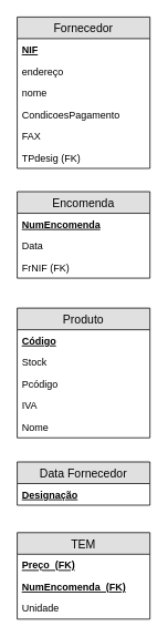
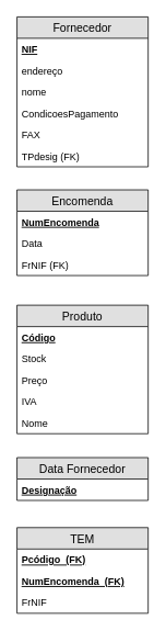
  <mxCell id="0" />
  <mxCell id="1" parent="0" />
  <mxCell id="2" value="Fornecedor" style="swimlane;fontStyle=0;childLayout=stackLayout;horizontal=1;startSize=26;fillColor=#e0e0e0;horizontalStack=0;resizeParent=1;resizeParentMax=0;resizeLast=0;collapsible=1;marginBottom=0;swimlaneFillColor=#ffffff;align=center;fontSize=14;" parent="1" vertex="1"><mxGeometry x="20" y="20" width="160" height="182" as="geometry" /></mxCell>
  <mxCell id="3" value="NIF" style="text;strokeColor=none;fillColor=none;spacingLeft=4;spacingRight=4;overflow=hidden;rotatable=0;points=[[0,0.5],[1,0.5]];portConstraint=eastwest;fontSize=12;fontStyle=5" parent="2" vertex="1"><mxGeometry y="26" width="160" height="26" as="geometry" /></mxCell>
  <mxCell id="4" value="endereço" style="text;strokeColor=none;fillColor=none;spacingLeft=4;spacingRight=4;overflow=hidden;rotatable=0;points=[[0,0.5],[1,0.5]];portConstraint=eastwest;fontSize=12;" parent="2" vertex="1"><mxGeometry y="52" width="160" height="26" as="geometry" /></mxCell>
  <mxCell id="5" value="nome" style="text;strokeColor=none;fillColor=none;spacingLeft=4;spacingRight=4;overflow=hidden;rotatable=0;points=[[0,0.5],[1,0.5]];portConstraint=eastwest;fontSize=12;" parent="2" vertex="1"><mxGeometry y="78" width="160" height="26" as="geometry" /></mxCell>
  <mxCell id="6" value="CondicoesPagamento" style="text;strokeColor=none;fillColor=none;spacingLeft=4;spacingRight=4;overflow=hidden;rotatable=0;points=[[0,0.5],[1,0.5]];portConstraint=eastwest;fontSize=12;" parent="2" vertex="1"><mxGeometry y="104" width="160" height="26" as="geometry" /></mxCell>
  <mxCell id="7" value="FAX" style="text;strokeColor=none;fillColor=none;spacingLeft=4;spacingRight=4;overflow=hidden;rotatable=0;points=[[0,0.5],[1,0.5]];portConstraint=eastwest;fontSize=12;" parent="2" vertex="1"><mxGeometry y="130" width="160" height="26" as="geometry" /></mxCell>
  <mxCell id="8" value="TPdesig (FK)" style="text;strokeColor=none;fillColor=none;spacingLeft=4;spacingRight=4;overflow=hidden;rotatable=0;points=[[0,0.5],[1,0.5]];portConstraint=eastwest;fontSize=12;" parent="2" vertex="1"><mxGeometry y="156" width="160" height="26" as="geometry" /></mxCell>
  <mxCell id="9" value="Encomenda" style="swimlane;fontStyle=0;childLayout=stackLayout;horizontal=1;startSize=26;fillColor=#e0e0e0;horizontalStack=0;resizeParent=1;resizeParentMax=0;resizeLast=0;collapsible=1;marginBottom=0;swimlaneFillColor=#ffffff;align=center;fontSize=14;" parent="1" vertex="1"><mxGeometry x="20" y="230" width="160" height="104" as="geometry" /></mxCell>
  <mxCell id="10" value="NumEncomenda" style="text;strokeColor=none;fillColor=none;spacingLeft=4;spacingRight=4;overflow=hidden;rotatable=0;points=[[0,0.5],[1,0.5]];portConstraint=eastwest;fontSize=12;fontStyle=5" parent="9" vertex="1"><mxGeometry y="26" width="160" height="26" as="geometry" /></mxCell>
  <mxCell id="11" value="Data" style="text;strokeColor=none;fillColor=none;spacingLeft=4;spacingRight=4;overflow=hidden;rotatable=0;points=[[0,0.5],[1,0.5]];portConstraint=eastwest;fontSize=12;fontStyle=0" parent="9" vertex="1"><mxGeometry y="52" width="160" height="26" as="geometry" /></mxCell>
  <mxCell id="12" value="FrNIF (FK)" style="text;strokeColor=none;fillColor=none;spacingLeft=4;spacingRight=4;overflow=hidden;rotatable=0;points=[[0,0.5],[1,0.5]];portConstraint=eastwest;fontSize=12;fontStyle=0" parent="9" vertex="1"><mxGeometry y="78" width="160" height="26" as="geometry" /></mxCell>
  <mxCell id="13" value="TEM" style="swimlane;fontStyle=0;childLayout=stackLayout;horizontal=1;startSize=26;fillColor=#e0e0e0;horizontalStack=0;resizeParent=1;resizeParentMax=0;resizeLast=0;collapsible=1;marginBottom=0;swimlaneFillColor=#ffffff;align=center;fontSize=14;" parent="1" vertex="1"><mxGeometry x="20" y="640" width="160" height="104" as="geometry" /></mxCell>
- <mxCell id="14" value="Preço  (FK)" style="text;strokeColor=none;fillColor=none;spacingLeft=4;spacingRight=4;overflow=hidden;rotatable=0;points=[[0,0.5],[1,0.5]];portConstraint=eastwest;fontSize=12;fontStyle=5" parent="13" vertex="1"><mxGeometry y="26" width="160" height="26" as="geometry" /></mxCell>
+ <mxCell id="14" value="Pcódigo  (FK)" style="text;strokeColor=none;fillColor=none;spacingLeft=4;spacingRight=4;overflow=hidden;rotatable=0;points=[[0,0.5],[1,0.5]];portConstraint=eastwest;fontSize=12;fontStyle=5" parent="13" vertex="1"><mxGeometry y="26" width="160" height="26" as="geometry" /></mxCell>
  <mxCell id="15" value="NumEncomenda  (FK)" style="text;strokeColor=none;fillColor=none;spacingLeft=4;spacingRight=4;overflow=hidden;rotatable=0;points=[[0,0.5],[1,0.5]];portConstraint=eastwest;fontSize=12;fontStyle=5" parent="13" vertex="1"><mxGeometry y="52" width="160" height="26" as="geometry" /></mxCell>
- <mxCell id="16" value="Unidade" style="text;strokeColor=none;fillColor=none;spacingLeft=4;spacingRight=4;overflow=hidden;rotatable=0;points=[[0,0.5],[1,0.5]];portConstraint=eastwest;fontSize=12;" parent="13" vertex="1"><mxGeometry y="78" width="160" height="26" as="geometry" /></mxCell>
+ <mxCell id="16" value="FrNIF" style="text;strokeColor=none;fillColor=none;spacingLeft=4;spacingRight=4;overflow=hidden;rotatable=0;points=[[0,0.5],[1,0.5]];portConstraint=eastwest;fontSize=12;" parent="13" vertex="1"><mxGeometry y="78" width="160" height="26" as="geometry" /></mxCell>
  <mxCell id="17" value="Data Fornecedor" style="swimlane;fontStyle=0;childLayout=stackLayout;horizontal=1;startSize=26;fillColor=#e0e0e0;horizontalStack=0;resizeParent=1;resizeParentMax=0;resizeLast=0;collapsible=1;marginBottom=0;swimlaneFillColor=#ffffff;align=center;fontSize=14;" parent="1" vertex="1"><mxGeometry x="20" y="555" width="160" height="52" as="geometry" /></mxCell>
  <mxCell id="18" value="Designação" style="text;strokeColor=none;fillColor=none;spacingLeft=4;spacingRight=4;overflow=hidden;rotatable=0;points=[[0,0.5],[1,0.5]];portConstraint=eastwest;fontSize=12;fontStyle=5" parent="17" vertex="1"><mxGeometry y="26" width="160" height="26" as="geometry" /></mxCell>
  <mxCell id="19" value="Produto" style="swimlane;fontStyle=0;childLayout=stackLayout;horizontal=1;startSize=26;fillColor=#e0e0e0;horizontalStack=0;resizeParent=1;resizeParentMax=0;resizeLast=0;collapsible=1;marginBottom=0;swimlaneFillColor=#ffffff;align=center;fontSize=14;" parent="1" vertex="1"><mxGeometry x="20" y="370" width="160" height="156" as="geometry" /></mxCell>
  <mxCell id="20" value="Código" style="text;strokeColor=none;fillColor=none;spacingLeft=4;spacingRight=4;overflow=hidden;rotatable=0;points=[[0,0.5],[1,0.5]];portConstraint=eastwest;fontSize=12;fontStyle=5" parent="19" vertex="1"><mxGeometry y="26" width="160" height="26" as="geometry" /></mxCell>
  <mxCell id="21" value="Stock" style="text;strokeColor=none;fillColor=none;spacingLeft=4;spacingRight=4;overflow=hidden;rotatable=0;points=[[0,0.5],[1,0.5]];portConstraint=eastwest;fontSize=12;fontStyle=0" parent="19" vertex="1"><mxGeometry y="52" width="160" height="26" as="geometry" /></mxCell>
- <mxCell id="22" value="Pcódigo" style="text;strokeColor=none;fillColor=none;spacingLeft=4;spacingRight=4;overflow=hidden;rotatable=0;points=[[0,0.5],[1,0.5]];portConstraint=eastwest;fontSize=12;" parent="19" vertex="1"><mxGeometry y="78" width="160" height="26" as="geometry" /></mxCell>
+ <mxCell id="22" value="Preço" style="text;strokeColor=none;fillColor=none;spacingLeft=4;spacingRight=4;overflow=hidden;rotatable=0;points=[[0,0.5],[1,0.5]];portConstraint=eastwest;fontSize=12;" parent="19" vertex="1"><mxGeometry y="78" width="160" height="26" as="geometry" /></mxCell>
  <mxCell id="23" value="IVA" style="text;strokeColor=none;fillColor=none;spacingLeft=4;spacingRight=4;overflow=hidden;rotatable=0;points=[[0,0.5],[1,0.5]];portConstraint=eastwest;fontSize=12;" parent="19" vertex="1"><mxGeometry y="104" width="160" height="26" as="geometry" /></mxCell>
  <mxCell id="24" value="Nome" style="text;strokeColor=none;fillColor=none;spacingLeft=4;spacingRight=4;overflow=hidden;rotatable=0;points=[[0,0.5],[1,0.5]];portConstraint=eastwest;fontSize=12;" vertex="1" parent="19"><mxGeometry y="130" width="160" height="26" as="geometry" /></mxCell>
